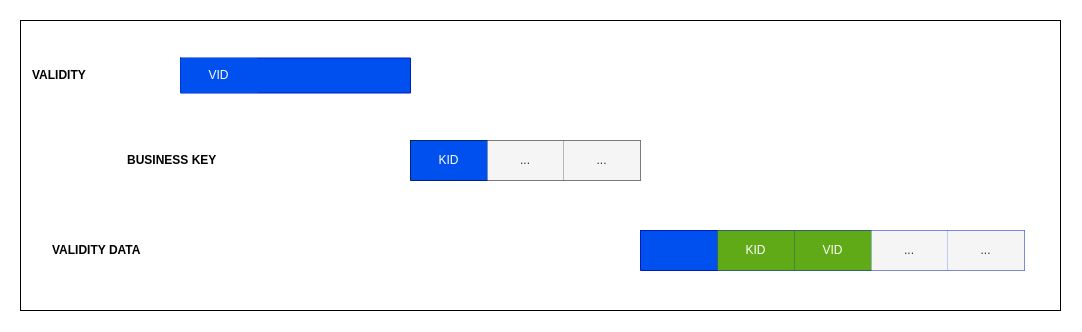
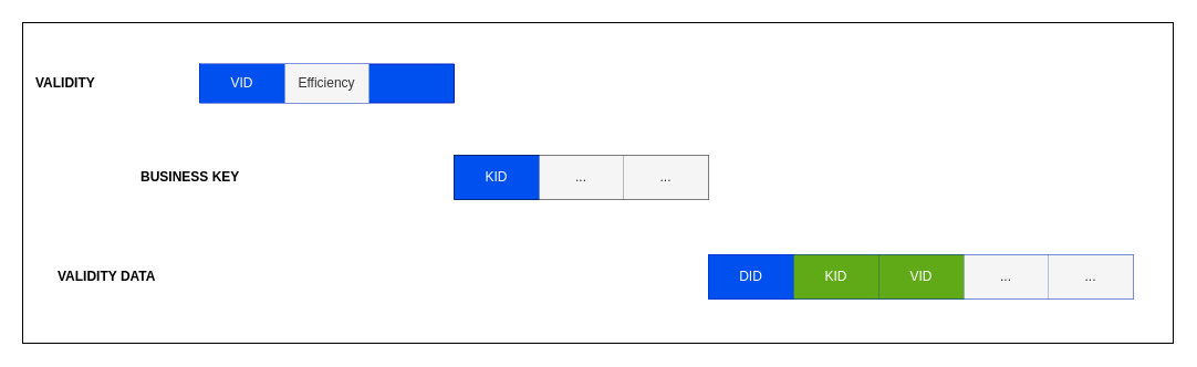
  <mxCell id="0" />
  <mxCell id="1" parent="0" />
  <mxCell id="2" value="" style="rounded=0;whiteSpace=wrap;html=1;" vertex="1" parent="1"><mxGeometry x="20" y="20" width="1040" height="290" as="geometry" /></mxCell>
  <mxCell id="3" value="&lt;div align=&quot;left&quot;&gt;&lt;b&gt;VALIDITY&lt;/b&gt;&lt;/div&gt;" style="text;html=1;strokeColor=none;fillColor=none;align=left;verticalAlign=middle;whiteSpace=wrap;rounded=0;" vertex="1" parent="1"><mxGeometry x="30" y="65" width="40" height="20" as="geometry" /></mxCell>
  <mxCell id="4" value="&lt;div align=&quot;left&quot;&gt;&lt;b&gt;BUSINESS KEY&lt;/b&gt;&lt;/div&gt;" style="text;html=1;strokeColor=none;fillColor=none;align=left;verticalAlign=middle;whiteSpace=wrap;rounded=0;" vertex="1" parent="1"><mxGeometry x="125" y="150" width="100" height="20" as="geometry" /></mxCell>
  <mxCell id="5" value="&lt;div align=&quot;left&quot;&gt;&lt;b&gt;VALIDITY DATA&lt;/b&gt;&lt;/div&gt;" style="text;html=1;strokeColor=none;fillColor=none;align=left;verticalAlign=middle;whiteSpace=wrap;rounded=0;" vertex="1" parent="1"><mxGeometry x="50" y="240" width="100" height="20" as="geometry" /></mxCell>
  <mxCell id="6" value="" style="shape=table;html=1;whiteSpace=wrap;startSize=0;container=1;collapsible=0;childLayout=tableLayout;verticalAlign=middle;fillColor=#0050ef;strokeColor=#001DBC;fontColor=#ffffff;" vertex="1" parent="1"><mxGeometry x="180" y="57.5" width="230" height="35" as="geometry" /></mxCell>
  <mxCell id="7" value="" style="shape=partialRectangle;html=1;whiteSpace=wrap;collapsible=0;dropTarget=0;pointerEvents=0;fillColor=none;top=0;left=0;bottom=0;right=0;points=[[0,0.5],[1,0.5]];portConstraint=eastwest;" vertex="1" parent="6"><mxGeometry width="230" height="35" as="geometry" /></mxCell>
  <mxCell id="8" value="VID" style="shape=partialRectangle;html=1;whiteSpace=wrap;connectable=0;fillColor=#0050ef;top=0;left=0;bottom=0;right=0;overflow=hidden;strokeColor=#001DBC;flipV=0;flipH=1;verticalAlign=middle;fontColor=#ffffff;" vertex="1" parent="7"><mxGeometry width="77" height="35" as="geometry" /></mxCell>
+ <mxCell id="9" value="Efficiency" style="shape=partialRectangle;html=1;whiteSpace=wrap;connectable=0;fillColor=#f5f5f5;top=0;left=0;bottom=0;right=0;overflow=hidden;strokeColor=#666666;fontColor=#333333;" vertex="1" parent="7"><mxGeometry x="77" width="76" height="35" as="geometry" /></mxCell>
  <mxCell id="10" value="" style="shape=table;html=1;whiteSpace=wrap;startSize=0;container=1;collapsible=0;childLayout=tableLayout;" vertex="1" parent="1"><mxGeometry x="410" y="140" width="230" height="40" as="geometry" /></mxCell>
  <mxCell id="11" value="" style="shape=partialRectangle;html=1;whiteSpace=wrap;collapsible=0;dropTarget=0;pointerEvents=0;fillColor=none;top=0;left=0;bottom=0;right=0;points=[[0,0.5],[1,0.5]];portConstraint=eastwest;" vertex="1" parent="10"><mxGeometry width="230" height="40" as="geometry" /></mxCell>
  <mxCell id="12" value="KID" style="shape=partialRectangle;html=1;whiteSpace=wrap;connectable=0;fillColor=#0050ef;top=0;left=0;bottom=0;right=0;overflow=hidden;strokeColor=#001DBC;fontColor=#ffffff;" vertex="1" parent="11"><mxGeometry width="77" height="40" as="geometry" /></mxCell>
  <mxCell id="13" value="..." style="shape=partialRectangle;html=1;whiteSpace=wrap;connectable=0;fillColor=#f5f5f5;top=0;left=0;bottom=0;right=0;overflow=hidden;strokeColor=#666666;fontColor=#333333;" vertex="1" parent="11"><mxGeometry x="77" width="76" height="40" as="geometry" /></mxCell>
  <mxCell id="14" value="..." style="shape=partialRectangle;html=1;whiteSpace=wrap;connectable=0;fillColor=#f5f5f5;top=0;left=0;bottom=0;right=0;overflow=hidden;strokeColor=#666666;fontColor=#333333;" vertex="1" parent="11"><mxGeometry x="153" width="77" height="40" as="geometry" /></mxCell>
  <mxCell id="15" value="" style="shape=table;html=1;whiteSpace=wrap;startSize=0;container=1;collapsible=0;childLayout=tableLayout;fillColor=#0050ef;strokeColor=#001DBC;fontColor=#ffffff;" vertex="1" parent="1"><mxGeometry x="640" y="230" width="384" height="40" as="geometry" /></mxCell>
  <mxCell id="16" value="" style="shape=partialRectangle;html=1;whiteSpace=wrap;collapsible=0;dropTarget=0;pointerEvents=0;fillColor=none;top=0;left=0;bottom=0;right=0;points=[[0,0.5],[1,0.5]];portConstraint=eastwest;" vertex="1" parent="15"><mxGeometry width="384" height="40" as="geometry" /></mxCell>
+ <mxCell id="17" value="DID" style="shape=partialRectangle;html=1;whiteSpace=wrap;connectable=0;fillColor=#0050ef;top=0;left=0;bottom=0;right=0;overflow=hidden;strokeColor=#001DBC;fontColor=#ffffff;" vertex="1" parent="16"><mxGeometry width="77" height="40" as="geometry" /></mxCell>
  <mxCell id="18" value="KID" style="shape=partialRectangle;html=1;whiteSpace=wrap;connectable=0;fillColor=#60a917;top=0;left=0;bottom=0;right=0;overflow=hidden;strokeColor=#2D7600;fontColor=#ffffff;" vertex="1" parent="16"><mxGeometry x="77" width="77" height="40" as="geometry" /></mxCell>
  <mxCell id="19" value="VID" style="shape=partialRectangle;html=1;whiteSpace=wrap;connectable=0;fillColor=#60a917;top=0;left=0;bottom=0;right=0;overflow=hidden;strokeColor=#2D7600;fontColor=#ffffff;" vertex="1" parent="16"><mxGeometry x="154" width="77" height="40" as="geometry" /></mxCell>
  <mxCell id="20" value="..." style="shape=partialRectangle;html=1;whiteSpace=wrap;connectable=0;fillColor=#f5f5f5;top=0;left=0;bottom=0;right=0;overflow=hidden;strokeColor=#666666;fontColor=#333333;" vertex="1" parent="16"><mxGeometry x="231" width="76" height="40" as="geometry" /></mxCell>
  <mxCell id="21" value="..." style="shape=partialRectangle;html=1;whiteSpace=wrap;connectable=0;fillColor=#f5f5f5;top=0;left=0;bottom=0;right=0;overflow=hidden;strokeColor=#666666;fontColor=#333333;" vertex="1" parent="16"><mxGeometry x="307" width="77" height="40" as="geometry" /></mxCell>
